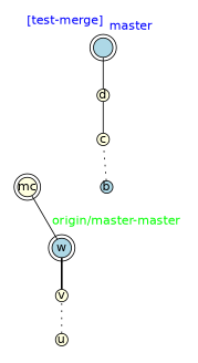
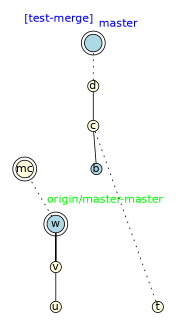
  digraph {
    fontname="DejaVu Sans"
    nodesep=1.0
    rankdir=BT
    splines=false
    node [fillcolor=lightyellow fixedsize=true fontname="DejaVu Sans" shape=circle style=filled]
    edge [dir=none fontname="DejaVu Sans" style=dotted weight=50]
+   t [width=0.2]
    u [width=0.2]
    v [width=0.2]
    w [fillcolor=lightblue shape=doublecircle width=0.2]
    b [fillcolor=lightblue width=0.2]
    c [width=0.2]
    d [width=0.2]
    n8 [fillcolor=lightblue fontcolor=blue label="              master\n\n\n\n" shape=doublecircle width=0.2]
    mc [shape=doublecircle width=0.2]
    subgraph cluster_1 {
      color=white
      fontcolor=green
      label="origin/master-master"
      labelloc=b
+     t
      u
      v
      w
    }
    subgraph cluster_2 {
      color=white
      fontcolor=blue
      label="[test-merge]"
      labelloc=b
      b
      c
      d
      n8
      mc
    }
-   u -> v
+   u -> v [style=solid]
    v -> w [style=bold]
-   w -> mc [style=solid weight=""]
-   b -> c [weight=""]
+   w -> mc [weight=""]
+   b -> c [style=solid weight=""]
+   c -> t [weight=""]
    c -> d [style=solid]
-   d -> n8 [style=solid]
+   d -> n8
  }
